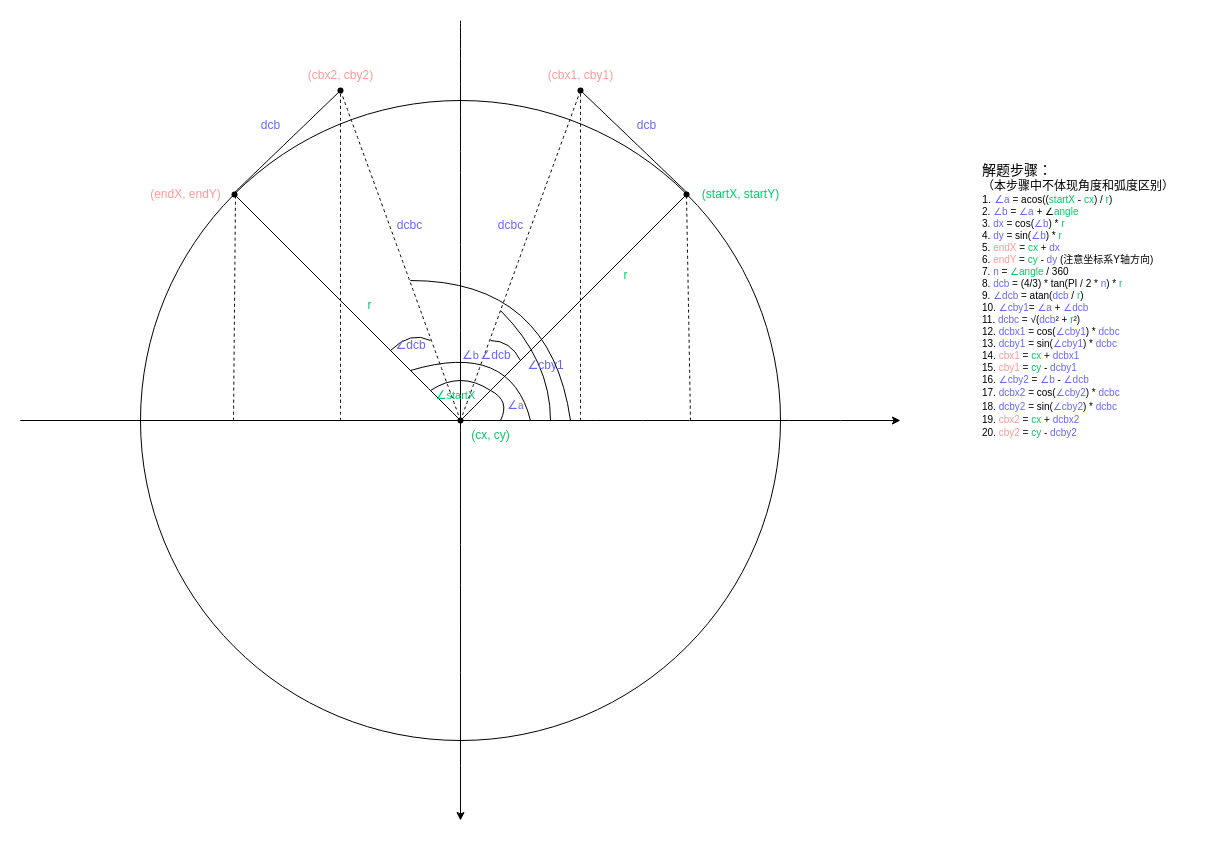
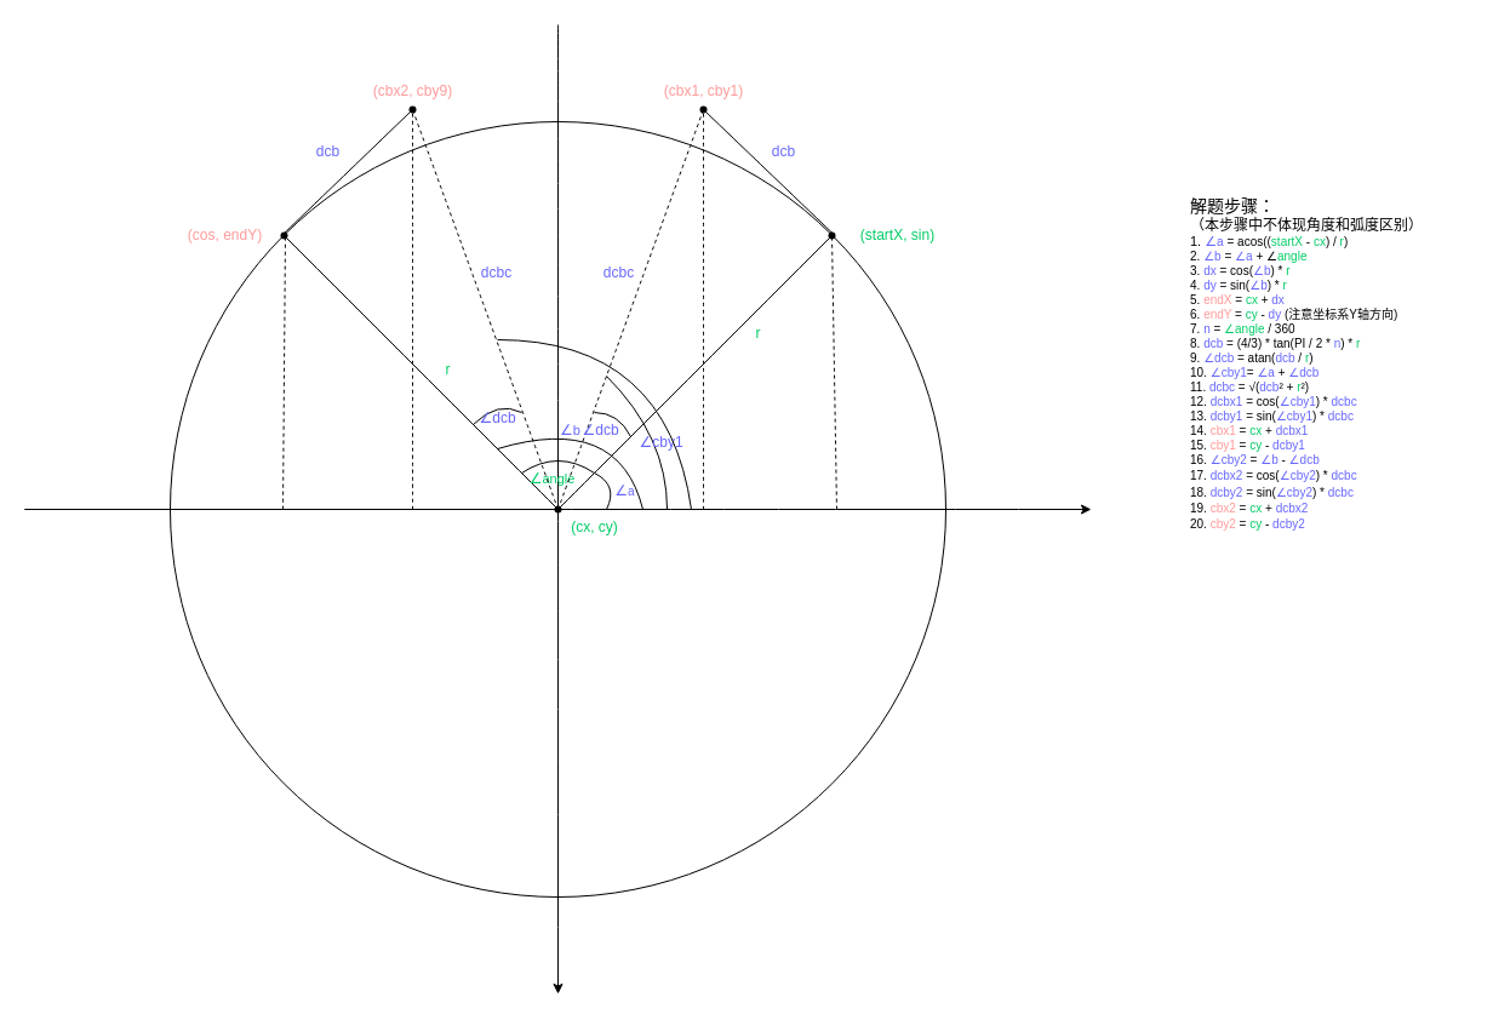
  <mxCell id="0" />
  <mxCell id="1" parent="0" />
  <mxCell id="2" value="" style="ellipse;whiteSpace=wrap;html=1;aspect=fixed;" vertex="1" parent="1"><mxGeometry x="140" y="100" width="640" height="640" as="geometry" /></mxCell>
  <mxCell id="3" value="" style="endArrow=none;html=1;curved=1;entryX=1;entryY=0;entryDx=0;entryDy=0;" edge="1" parent="1" target="2"><mxGeometry width="50" height="50" relative="1" as="geometry"><mxPoint x="460" y="420" as="sourcePoint" /><mxPoint x="600" y="280" as="targetPoint" /></mxGeometry></mxCell>
  <mxCell id="4" value="" style="endArrow=none;html=1;curved=1;entryX=0;entryY=0;entryDx=0;entryDy=0;" edge="1" parent="1" target="2"><mxGeometry width="50" height="50" relative="1" as="geometry"><mxPoint x="460" y="420" as="sourcePoint" /><mxPoint x="100" y="60" as="targetPoint" /></mxGeometry></mxCell>
  <mxCell id="5" value="" style="endArrow=none;html=1;curved=1;endFill=0;" edge="1" parent="1"><mxGeometry width="50" height="50" relative="1" as="geometry"><mxPoint x="232" y="194" as="sourcePoint" /><mxPoint x="340" y="90" as="targetPoint" /></mxGeometry></mxCell>
  <mxCell id="6" value="" style="endArrow=none;html=1;curved=1;endFill=0;" edge="1" parent="1"><mxGeometry width="50" height="50" relative="1" as="geometry"><mxPoint x="688" y="193.5" as="sourcePoint" /><mxPoint x="580" y="90" as="targetPoint" /></mxGeometry></mxCell>
  <mxCell id="7" value="r" style="text;html=1;align=center;verticalAlign=middle;resizable=0;points=[];autosize=1;strokeColor=none;fillColor=none;fontColor=#00CC66;" vertex="1" parent="1"><mxGeometry x="610" y="260" width="30" height="30" as="geometry" /></mxCell>
  <mxCell id="8" value="dcb" style="text;html=1;align=center;verticalAlign=middle;resizable=0;points=[];autosize=1;strokeColor=none;fillColor=none;fontColor=#6666FF;" vertex="1" parent="1"><mxGeometry x="626" y="110" width="40" height="30" as="geometry" /></mxCell>
  <mxCell id="9" value="dcb" style="text;html=1;align=center;verticalAlign=middle;resizable=0;points=[];autosize=1;strokeColor=none;fillColor=none;fontColor=#6666FF;" vertex="1" parent="1"><mxGeometry x="250" y="110" width="40" height="30" as="geometry" /></mxCell>
- <mxCell id="10" value="(startX, startY)" style="text;html=1;align=center;verticalAlign=middle;resizable=0;points=[];autosize=1;strokeColor=none;fillColor=none;fontColor=#00CC66;" vertex="1" parent="1"><mxGeometry x="690" y="179" width="100" height="30" as="geometry" /></mxCell>
+ <mxCell id="10" value="(startX, sin)" style="text;html=1;align=center;verticalAlign=middle;resizable=0;points=[];autosize=1;strokeColor=none;fillColor=none;fontColor=#00CC66;" vertex="1" parent="1"><mxGeometry x="690" y="179" width="100" height="30" as="geometry" /></mxCell>
  <mxCell id="11" value="(cx, cy)" style="text;html=1;align=center;verticalAlign=middle;resizable=0;points=[];autosize=1;strokeColor=none;fillColor=none;fontColor=#00CC66;" vertex="1" parent="1"><mxGeometry x="460" y="420" width="60" height="30" as="geometry" /></mxCell>
  <mxCell id="12" value="" style="shape=waypoint;sketch=0;size=6;pointerEvents=1;points=[];fillColor=none;resizable=0;rotatable=0;perimeter=centerPerimeter;snapToPoint=1;" vertex="1" parent="1"><mxGeometry x="440" y="400" width="40" height="40" as="geometry" /></mxCell>
  <mxCell id="13" value="" style="endArrow=none;html=1;curved=1;endFill=1;" edge="1" parent="1"><mxGeometry width="50" height="50" relative="1" as="geometry"><mxPoint x="20" y="420" as="sourcePoint" /><mxPoint x="460" y="420" as="targetPoint" /></mxGeometry></mxCell>
  <mxCell id="14" value="" style="shape=waypoint;sketch=0;size=6;pointerEvents=1;points=[];fillColor=none;resizable=0;rotatable=0;perimeter=centerPerimeter;snapToPoint=1;" vertex="1" parent="1"><mxGeometry x="666" y="174" width="40" height="40" as="geometry" /></mxCell>
  <mxCell id="15" value="" style="shape=waypoint;sketch=0;size=6;pointerEvents=1;points=[];fillColor=none;resizable=0;rotatable=0;perimeter=centerPerimeter;snapToPoint=1;" vertex="1" parent="1"><mxGeometry x="214" y="174" width="40" height="40" as="geometry" /></mxCell>
  <mxCell id="16" value="" style="shape=waypoint;sketch=0;size=6;pointerEvents=1;points=[];fillColor=none;resizable=0;rotatable=0;perimeter=centerPerimeter;snapToPoint=1;" vertex="1" parent="1"><mxGeometry x="320" y="70" width="40" height="40" as="geometry" /></mxCell>
  <mxCell id="17" value="" style="shape=waypoint;sketch=0;size=6;pointerEvents=1;points=[];fillColor=none;resizable=0;rotatable=0;perimeter=centerPerimeter;snapToPoint=1;" vertex="1" parent="1"><mxGeometry x="560" y="70" width="40" height="40" as="geometry" /></mxCell>
  <mxCell id="18" value="" style="endArrow=none;dashed=1;html=1;curved=1;entryX=0.451;entryY=0.519;entryDx=0;entryDy=0;entryPerimeter=0;" edge="1" parent="1" target="14"><mxGeometry width="50" height="50" relative="1" as="geometry"><mxPoint x="690" y="420" as="sourcePoint" /><mxPoint x="640" y="190" as="targetPoint" /></mxGeometry></mxCell>
  <mxCell id="19" value="" style="endArrow=none;html=1;curved=1;" edge="1" parent="1"><mxGeometry width="50" height="50" relative="1" as="geometry"><mxPoint x="500" y="420" as="sourcePoint" /><mxPoint x="490" y="390" as="targetPoint" /><Array as="points"><mxPoint x="510" y="400" /></Array></mxGeometry></mxCell>
  <mxCell id="20" value="&lt;span style=&quot;font-size: 12px;&quot;&gt;∠&lt;/span&gt;a" style="text;html=1;align=center;verticalAlign=middle;resizable=0;points=[];autosize=1;strokeColor=none;fillColor=none;fontSize=10;fontColor=#6666FF;" vertex="1" parent="1"><mxGeometry x="495" y="390" width="40" height="30" as="geometry" /></mxCell>
  <mxCell id="21" value="" style="endArrow=classic;html=1;fontSize=11;curved=1;" edge="1" parent="1"><mxGeometry width="50" height="50" relative="1" as="geometry"><mxPoint x="20" y="420" as="sourcePoint" /><mxPoint x="900" y="420" as="targetPoint" /></mxGeometry></mxCell>
  <mxCell id="22" value="" style="endArrow=classic;html=1;fontSize=11;curved=1;" edge="1" parent="1"><mxGeometry width="50" height="50" relative="1" as="geometry"><mxPoint x="460" y="20" as="sourcePoint" /><mxPoint x="460" y="820" as="targetPoint" /></mxGeometry></mxCell>
  <mxCell id="23" value="" style="endArrow=none;html=1;fontSize=11;curved=1;" edge="1" parent="1"><mxGeometry width="50" height="50" relative="1" as="geometry"><mxPoint x="430" y="390" as="sourcePoint" /><mxPoint x="490" y="390" as="targetPoint" /><Array as="points"><mxPoint x="460" y="370" /></Array></mxGeometry></mxCell>
- <mxCell id="24" value="&lt;span style=&quot;font-size: 12px;&quot;&gt;∠&lt;/span&gt;startX" style="text;html=1;align=center;verticalAlign=middle;resizable=0;points=[];autosize=1;strokeColor=none;fillColor=none;fontSize=11;fontColor=#00CC66;" vertex="1" parent="1"><mxGeometry x="425" y="380" width="60" height="30" as="geometry" /></mxCell>
+ <mxCell id="24" value="&lt;span style=&quot;font-size: 12px;&quot;&gt;∠&lt;/span&gt;angle" style="text;html=1;align=center;verticalAlign=middle;resizable=0;points=[];autosize=1;strokeColor=none;fillColor=none;fontSize=11;fontColor=#00CC66;" vertex="1" parent="1"><mxGeometry x="425" y="380" width="60" height="30" as="geometry" /></mxCell>
  <mxCell id="25" value="" style="endArrow=none;html=1;fontSize=11;curved=1;" edge="1" parent="1"><mxGeometry width="50" height="50" relative="1" as="geometry"><mxPoint x="410" y="370" as="sourcePoint" /><mxPoint x="530" y="420" as="targetPoint" /><Array as="points"><mxPoint x="510" y="340" /></Array></mxGeometry></mxCell>
  <mxCell id="26" value="&lt;div style=&quot;font-size: 14px;&quot;&gt;&lt;font style=&quot;font-size: 14px;&quot;&gt;解题步骤：&lt;/font&gt;&lt;/div&gt;&lt;div style=&quot;&quot;&gt;&lt;font style=&quot;font-size: 12px;&quot;&gt;（本步骤中不体现角度和弧度区别）&lt;/font&gt;&lt;/div&gt;&lt;div style=&quot;&quot;&gt;&lt;span style=&quot;background-color: initial;&quot;&gt;1. &lt;font color=&quot;#6666ff&quot;&gt;∠&lt;/font&gt;&lt;/span&gt;&lt;font style=&quot;font-size: 10px; background-color: initial;&quot; color=&quot;#6666ff&quot;&gt;a &lt;/font&gt;&lt;span style=&quot;font-size: 10px; background-color: initial;&quot;&gt;= acos((&lt;/span&gt;&lt;font style=&quot;font-size: 10px; background-color: initial;&quot; color=&quot;#00cc66&quot;&gt;startX&lt;/font&gt;&lt;span style=&quot;font-size: 10px; background-color: initial;&quot;&gt; - &lt;/span&gt;&lt;font style=&quot;font-size: 10px; background-color: initial;&quot; color=&quot;#00cc66&quot;&gt;cx&lt;/font&gt;&lt;span style=&quot;font-size: 10px; background-color: initial;&quot;&gt;) / &lt;/span&gt;&lt;font style=&quot;font-size: 10px; background-color: initial;&quot; color=&quot;#00cc66&quot;&gt;r&lt;/font&gt;&lt;span style=&quot;font-size: 10px; background-color: initial;&quot;&gt;)&lt;/span&gt;&lt;/div&gt;&lt;span style=&quot;font-size: 10px;&quot;&gt;&lt;div style=&quot;&quot;&gt;&lt;span style=&quot;background-color: initial;&quot;&gt;2. &lt;font color=&quot;#6666ff&quot;&gt;∠b &lt;/font&gt;= &lt;font color=&quot;#6666ff&quot;&gt;∠a &lt;/font&gt;+ ∠&lt;font color=&quot;#00cc66&quot;&gt;angle&lt;/font&gt;&lt;/span&gt;&lt;/div&gt;&lt;div style=&quot;&quot;&gt;&lt;span style=&quot;background-color: initial;&quot;&gt;3. &lt;font color=&quot;#6666ff&quot;&gt;dx&amp;nbsp;&lt;/font&gt;= cos(&lt;font color=&quot;#6666ff&quot;&gt;∠b&lt;/font&gt;) * &lt;font color=&quot;#00cc66&quot;&gt;r&lt;/font&gt;&lt;/span&gt;&lt;/div&gt;&lt;div style=&quot;&quot;&gt;&lt;span style=&quot;background-color: initial;&quot;&gt;4. &lt;font color=&quot;#6666ff&quot;&gt;dy&amp;nbsp;&lt;/font&gt;= sin(&lt;font color=&quot;#6666ff&quot;&gt;∠b&lt;/font&gt;) * &lt;font color=&quot;#00cc66&quot;&gt;r&lt;/font&gt;&lt;/span&gt;&lt;/div&gt;&lt;div style=&quot;&quot;&gt;5.&lt;font color=&quot;#00cc66&quot;&gt; &lt;/font&gt;&lt;font color=&quot;#ff9999&quot;&gt;endX &lt;/font&gt;=&lt;font color=&quot;#00cc66&quot;&gt; cx &lt;/font&gt;+&lt;font color=&quot;#00cc66&quot;&gt; &lt;/font&gt;&lt;font color=&quot;#6666ff&quot;&gt;dx&lt;/font&gt;&lt;/div&gt;&lt;div style=&quot;&quot;&gt;6.&lt;font color=&quot;#00cc66&quot;&gt; &lt;/font&gt;&lt;font color=&quot;#ff9999&quot;&gt;endY &lt;/font&gt;=&lt;font color=&quot;#00cc66&quot;&gt; cy &lt;/font&gt;-&lt;font color=&quot;#00cc66&quot;&gt; &lt;/font&gt;&lt;font color=&quot;#6666ff&quot;&gt;dy&lt;/font&gt;&lt;font color=&quot;#00cc66&quot;&gt; &lt;/font&gt;(注意坐标系Y轴方向)&lt;/div&gt;&lt;div style=&quot;&quot;&gt;7. &lt;font color=&quot;#6666ff&quot;&gt;n &lt;/font&gt;= &lt;font color=&quot;#00cc66&quot;&gt;∠angle&lt;/font&gt; / 360&lt;/div&gt;&lt;div style=&quot;&quot;&gt;8. &lt;font color=&quot;#6666ff&quot;&gt;dcb &lt;/font&gt;= (4/3) * tan(PI / 2 * &lt;font color=&quot;#6666ff&quot;&gt;n&lt;/font&gt;) * &lt;font color=&quot;#00cc66&quot;&gt;r&lt;/font&gt;&lt;/div&gt;&lt;div style=&quot;&quot;&gt;9. &lt;font color=&quot;#6666ff&quot;&gt;∠dcb &lt;/font&gt;= atan(&lt;font color=&quot;#6666ff&quot;&gt;dcb &lt;/font&gt;/ &lt;font color=&quot;#00cc66&quot;&gt;r&lt;/font&gt;)&lt;/div&gt;&lt;div style=&quot;&quot;&gt;10. &lt;font color=&quot;#6666ff&quot;&gt;∠cby1&lt;/font&gt;= &lt;font color=&quot;#6666ff&quot;&gt;∠a&lt;/font&gt; + &lt;font color=&quot;#6666ff&quot;&gt;∠dcb&lt;/font&gt;&lt;/div&gt;&lt;div style=&quot;&quot;&gt;11. &lt;font color=&quot;#6666ff&quot;&gt;dcbc &lt;/font&gt;= √(&lt;font color=&quot;#6666ff&quot;&gt;dcb&lt;/font&gt;² + &lt;font color=&quot;#00cc66&quot;&gt;r&lt;/font&gt;²)&lt;/div&gt;&lt;div style=&quot;&quot;&gt;12. &lt;font color=&quot;#6666ff&quot;&gt;dcbx1 &lt;/font&gt;= cos(&lt;font color=&quot;#6666ff&quot;&gt;∠cby1&lt;/font&gt;) * &lt;font color=&quot;#6666ff&quot;&gt;dcbc&lt;/font&gt;&lt;/div&gt;&lt;div style=&quot;&quot;&gt;13. &lt;font color=&quot;#6666ff&quot;&gt;dcby1 &lt;/font&gt;= sin(&lt;font color=&quot;#6666ff&quot;&gt;∠cby1&lt;/font&gt;) * &lt;font color=&quot;#6666ff&quot;&gt;dcbc&lt;/font&gt;&lt;/div&gt;&lt;div style=&quot;&quot;&gt;14. &lt;font color=&quot;#ff9999&quot;&gt;cbx1 &lt;/font&gt;= &lt;font color=&quot;#00cc66&quot;&gt;cx &lt;/font&gt;+ &lt;font color=&quot;#6666ff&quot;&gt;dcbx1&lt;/font&gt;&lt;/div&gt;&lt;div style=&quot;&quot;&gt;15. &lt;font color=&quot;#ff9999&quot;&gt;cby1 &lt;/font&gt;= &lt;font color=&quot;#00cc66&quot;&gt;cy &lt;/font&gt;- &lt;font color=&quot;#6666ff&quot;&gt;dcby1&lt;/font&gt;&lt;/div&gt;&lt;div style=&quot;&quot;&gt;16. &lt;font color=&quot;#6666ff&quot;&gt;∠cby2&lt;/font&gt; = &lt;font color=&quot;#6666ff&quot;&gt;∠b &lt;/font&gt;- &lt;font color=&quot;#6666ff&quot;&gt;∠dcb&lt;/font&gt;&lt;/div&gt;&lt;/span&gt;&lt;span style=&quot;font-size: 10px;&quot;&gt;17. &lt;font color=&quot;#6666ff&quot;&gt;dcbx2 &lt;/font&gt;= cos(&lt;font color=&quot;#6666ff&quot;&gt;∠cby2&lt;/font&gt;) * &lt;font color=&quot;#6666ff&quot;&gt;dcbc&lt;/font&gt;&lt;br&gt;18. &lt;font color=&quot;#6666ff&quot;&gt;dcby2 &lt;/font&gt;= sin(&lt;font color=&quot;#6666ff&quot;&gt;∠cby2&lt;/font&gt;) * &lt;font color=&quot;#6666ff&quot;&gt;dcbc&lt;/font&gt;&lt;br&gt;19. &lt;font color=&quot;#ff9999&quot;&gt;cbx2 &lt;/font&gt;= &lt;font color=&quot;#00cc66&quot;&gt;cx &lt;/font&gt;+ &lt;font color=&quot;#6666ff&quot;&gt;dcbx2&lt;/font&gt;&lt;br&gt;20. &lt;font color=&quot;#ff9999&quot;&gt;cby2 &lt;/font&gt;= &lt;font color=&quot;#00cc66&quot;&gt;cy &lt;/font&gt;- &lt;font color=&quot;#6666ff&quot;&gt;dcby2&lt;/font&gt;&lt;br&gt;&lt;/span&gt;" style="text;html=1;align=left;verticalAlign=middle;resizable=0;points=[];autosize=1;strokeColor=none;fillColor=none;fontSize=11;" vertex="1" parent="1"><mxGeometry x="980" y="135" width="230" height="330" as="geometry" /></mxCell>
  <mxCell id="27" value="&lt;span style=&quot;font-size: 12px;&quot;&gt;∠&lt;/span&gt;b" style="text;html=1;align=center;verticalAlign=middle;resizable=0;points=[];autosize=1;strokeColor=none;fillColor=none;fontSize=11;fontColor=#6666FF;" vertex="1" parent="1"><mxGeometry x="450" y="340" width="40" height="30" as="geometry" /></mxCell>
- <mxCell id="28" value="(endX, endY)" style="text;html=1;align=center;verticalAlign=middle;resizable=0;points=[];autosize=1;strokeColor=none;fillColor=none;fontColor=#FF9999;" vertex="1" parent="1"><mxGeometry x="140" y="179" width="90" height="30" as="geometry" /></mxCell>
+ <mxCell id="28" value="(cos, endY)" style="text;html=1;align=center;verticalAlign=middle;resizable=0;points=[];autosize=1;strokeColor=none;fillColor=none;fontColor=#FF9999;" vertex="1" parent="1"><mxGeometry x="140" y="179" width="90" height="30" as="geometry" /></mxCell>
  <mxCell id="29" value="(cbx1, cby1)" style="text;html=1;align=center;verticalAlign=middle;resizable=0;points=[];autosize=1;strokeColor=none;fillColor=none;fontColor=#FF9999;" vertex="1" parent="1"><mxGeometry x="535" y="60" width="90" height="30" as="geometry" /></mxCell>
- <mxCell id="30" value="(cbx2, cby2)" style="text;html=1;align=center;verticalAlign=middle;resizable=0;points=[];autosize=1;strokeColor=none;fillColor=none;fontColor=#FF9999;" vertex="1" parent="1"><mxGeometry x="295" y="60" width="90" height="30" as="geometry" /></mxCell>
+ <mxCell id="30" value="(cbx2, cby9)" style="text;html=1;align=center;verticalAlign=middle;resizable=0;points=[];autosize=1;strokeColor=none;fillColor=none;fontColor=#FF9999;" vertex="1" parent="1"><mxGeometry x="295" y="60" width="90" height="30" as="geometry" /></mxCell>
  <mxCell id="31" value="" style="endArrow=none;dashed=1;html=1;curved=1;entryX=0.451;entryY=0.519;entryDx=0;entryDy=0;entryPerimeter=0;" edge="1" parent="1"><mxGeometry width="50" height="50" relative="1" as="geometry"><mxPoint x="233" y="420" as="sourcePoint" /><mxPoint x="235" y="194" as="targetPoint" /></mxGeometry></mxCell>
  <mxCell id="32" value="" style="endArrow=none;dashed=1;html=1;fontSize=12;fontColor=#000000;curved=1;" edge="1" parent="1" target="17"><mxGeometry width="50" height="50" relative="1" as="geometry"><mxPoint x="580" y="420" as="sourcePoint" /><mxPoint x="600" y="140" as="targetPoint" /></mxGeometry></mxCell>
  <mxCell id="33" value="" style="endArrow=none;dashed=1;html=1;fontSize=12;fontColor=#000000;curved=1;" edge="1" parent="1" source="12" target="17"><mxGeometry width="50" height="50" relative="1" as="geometry"><mxPoint x="710" y="300" as="sourcePoint" /><mxPoint x="760" y="250" as="targetPoint" /></mxGeometry></mxCell>
  <mxCell id="34" value="r" style="text;html=1;align=center;verticalAlign=middle;resizable=0;points=[];autosize=1;strokeColor=none;fillColor=none;fontColor=#00CC66;" vertex="1" parent="1"><mxGeometry x="354" y="290" width="30" height="30" as="geometry" /></mxCell>
  <mxCell id="35" value="&lt;font color=&quot;#6666ff&quot;&gt;dcbc&lt;/font&gt;" style="text;html=1;align=center;verticalAlign=middle;resizable=0;points=[];autosize=1;strokeColor=none;fillColor=none;fontSize=12;fontColor=#000000;" vertex="1" parent="1"><mxGeometry x="485" y="210" width="50" height="30" as="geometry" /></mxCell>
  <mxCell id="36" value="" style="endArrow=none;dashed=1;html=1;fontSize=12;fontColor=#6666FF;curved=1;" edge="1" parent="1" target="16"><mxGeometry width="50" height="50" relative="1" as="geometry"><mxPoint x="340" y="420" as="sourcePoint" /><mxPoint x="760" y="250" as="targetPoint" /></mxGeometry></mxCell>
  <mxCell id="37" value="" style="endArrow=none;dashed=1;html=1;fontSize=12;fontColor=#6666FF;curved=1;" edge="1" parent="1" source="12" target="16"><mxGeometry width="50" height="50" relative="1" as="geometry"><mxPoint x="710" y="300" as="sourcePoint" /><mxPoint x="760" y="250" as="targetPoint" /></mxGeometry></mxCell>
  <mxCell id="38" value="&lt;font color=&quot;#6666ff&quot;&gt;dcbc&lt;/font&gt;" style="text;html=1;align=center;verticalAlign=middle;resizable=0;points=[];autosize=1;strokeColor=none;fillColor=none;fontSize=12;fontColor=#000000;" vertex="1" parent="1"><mxGeometry x="384" y="210" width="50" height="30" as="geometry" /></mxCell>
  <mxCell id="39" value="" style="endArrow=none;html=1;fontSize=12;fontColor=#6666FF;curved=1;" edge="1" parent="1"><mxGeometry width="50" height="50" relative="1" as="geometry"><mxPoint x="490" y="340" as="sourcePoint" /><mxPoint x="520" y="360" as="targetPoint" /><Array as="points"><mxPoint x="510" y="340" /></Array></mxGeometry></mxCell>
  <mxCell id="40" value="" style="endArrow=none;html=1;fontSize=12;fontColor=#6666FF;curved=1;" edge="1" parent="1"><mxGeometry width="50" height="50" relative="1" as="geometry"><mxPoint x="390" y="350" as="sourcePoint" /><mxPoint x="430" y="340" as="targetPoint" /><Array as="points"><mxPoint x="410" y="330" /></Array></mxGeometry></mxCell>
  <mxCell id="41" value="∠dcb" style="text;html=1;align=center;verticalAlign=middle;resizable=0;points=[];autosize=1;strokeColor=none;fillColor=none;fontSize=12;fontColor=#6666FF;" vertex="1" parent="1"><mxGeometry x="470" y="340" width="50" height="30" as="geometry" /></mxCell>
  <mxCell id="42" value="" style="endArrow=none;html=1;fontSize=12;fontColor=#6666FF;curved=1;" edge="1" parent="1"><mxGeometry width="50" height="50" relative="1" as="geometry"><mxPoint x="500" y="310" as="sourcePoint" /><mxPoint x="550" y="420" as="targetPoint" /><Array as="points"><mxPoint x="550" y="360" /></Array></mxGeometry></mxCell>
  <mxCell id="43" value="∠cby1" style="text;html=1;align=center;verticalAlign=middle;resizable=0;points=[];autosize=1;strokeColor=none;fillColor=none;fontSize=12;fontColor=#6666FF;" vertex="1" parent="1"><mxGeometry x="515" y="350" width="60" height="30" as="geometry" /></mxCell>
  <mxCell id="44" value="∠dcb" style="text;html=1;align=center;verticalAlign=middle;resizable=0;points=[];autosize=1;strokeColor=none;fillColor=none;fontSize=12;fontColor=#6666FF;" vertex="1" parent="1"><mxGeometry x="385" y="330" width="50" height="30" as="geometry" /></mxCell>
  <mxCell id="45" value="" style="endArrow=none;html=1;fontSize=12;fontColor=#6666FF;curved=1;" edge="1" parent="1"><mxGeometry width="50" height="50" relative="1" as="geometry"><mxPoint x="410" y="280" as="sourcePoint" /><mxPoint x="570" y="420" as="targetPoint" /><Array as="points"><mxPoint x="550" y="280" /></Array></mxGeometry></mxCell>
